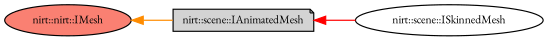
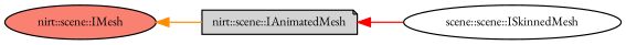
  digraph {
    fontname="EB Garamond"
    rankdir=LR
    node [color=black fontname="EB Garamond" fontsize=10 shape=ellipse style=filled]
    edge [dir=back fontname="EB Garamond" fontsize=10 labelfontname=Helvetica labelfontsize=10 style=solid]
-   n1 [fillcolor=white fontcolor=black height=0.2 label="nirt::scene::ISkinnedMesh" width=0.4]
+   n1 [fillcolor=white fontcolor=black height=0.2 label="scene::scene::ISkinnedMesh" width=0.4]
    n2 [fillcolor=lightgrey height=0.2 label="nirt::scene::IAnimatedMesh" shape=note width=0.4]
-   n3 [fillcolor=salmon height=0.2 label="nirt::nirt::IMesh" width=0.4]
+   n3 [fillcolor=salmon height=0.2 label="nirt::scene::IMesh" width=0.4]
    n2 -> n1 [color=red]
    n3 -> n2 [color=darkorange]
  }
